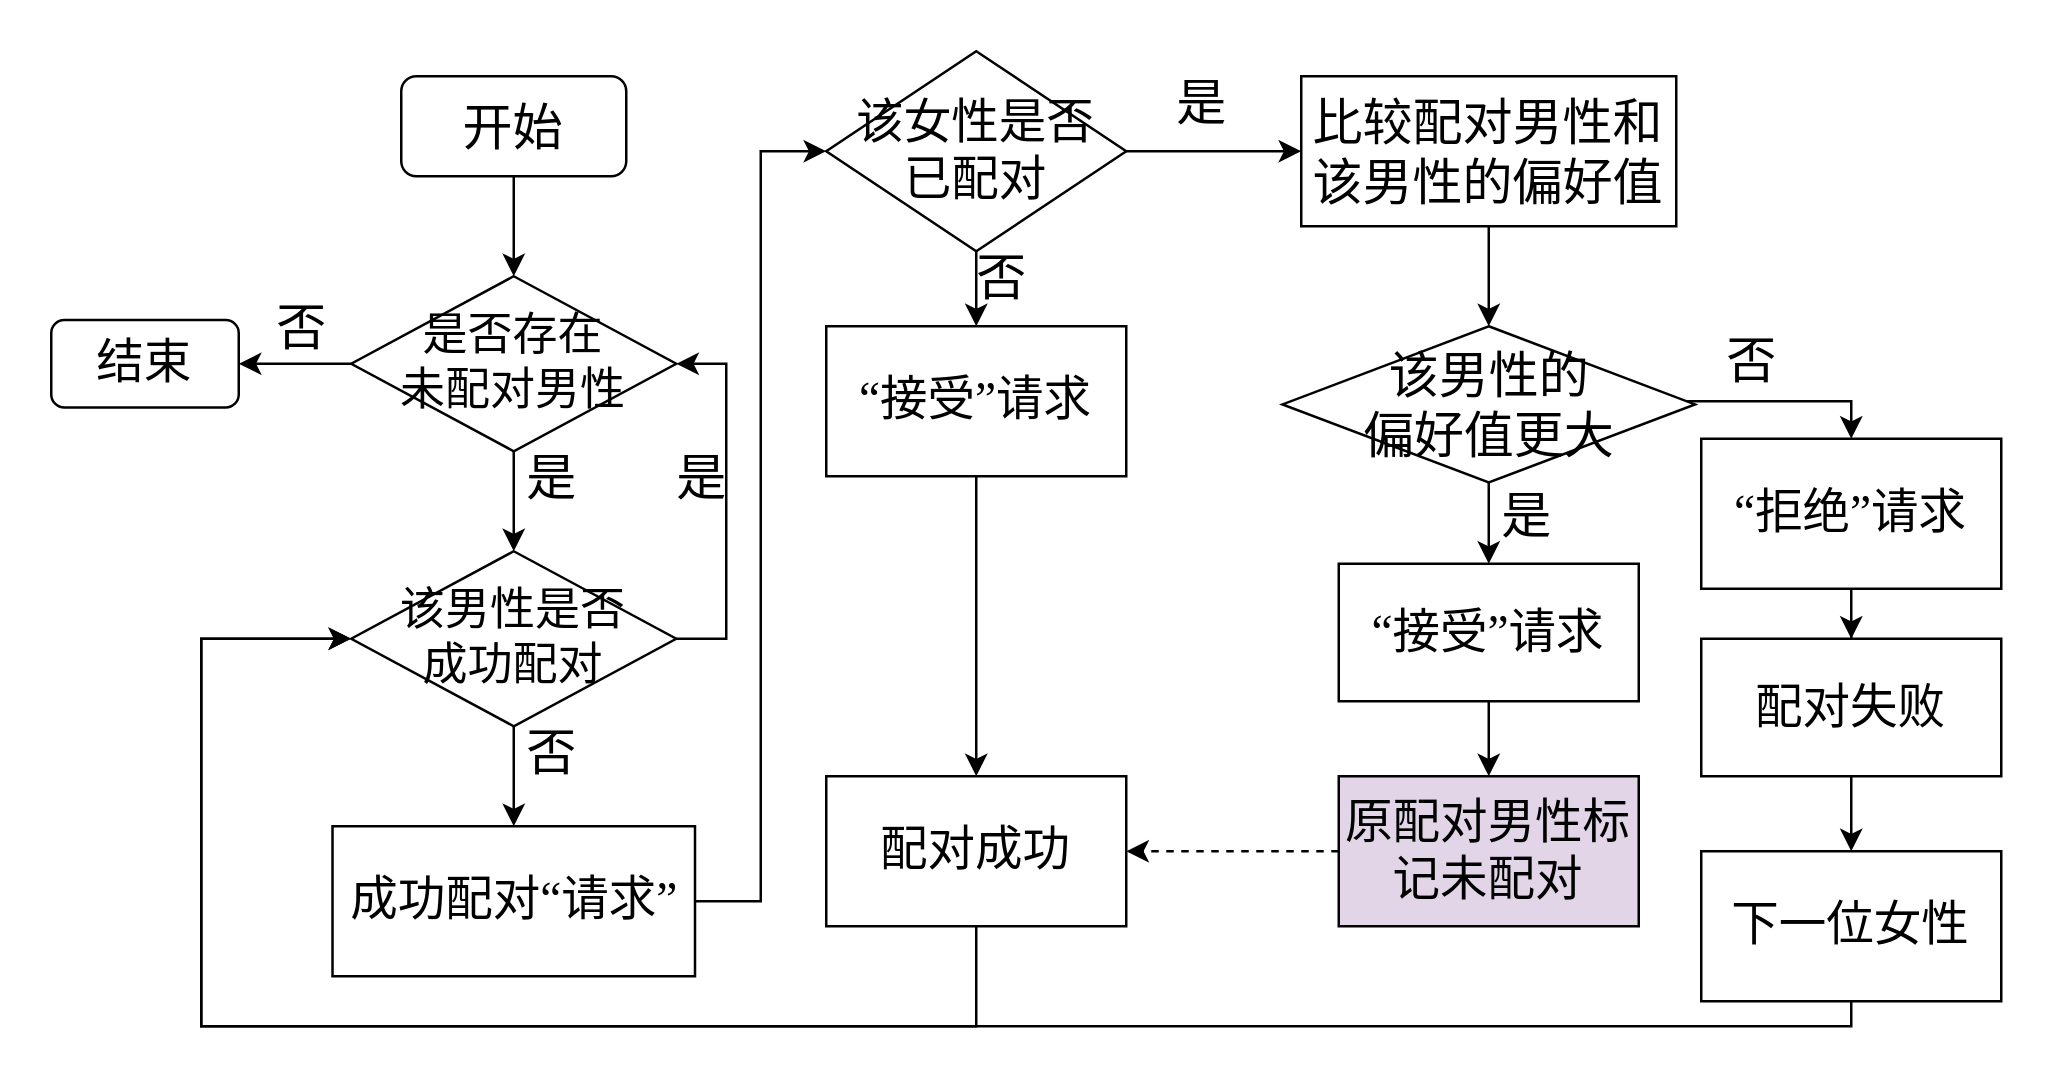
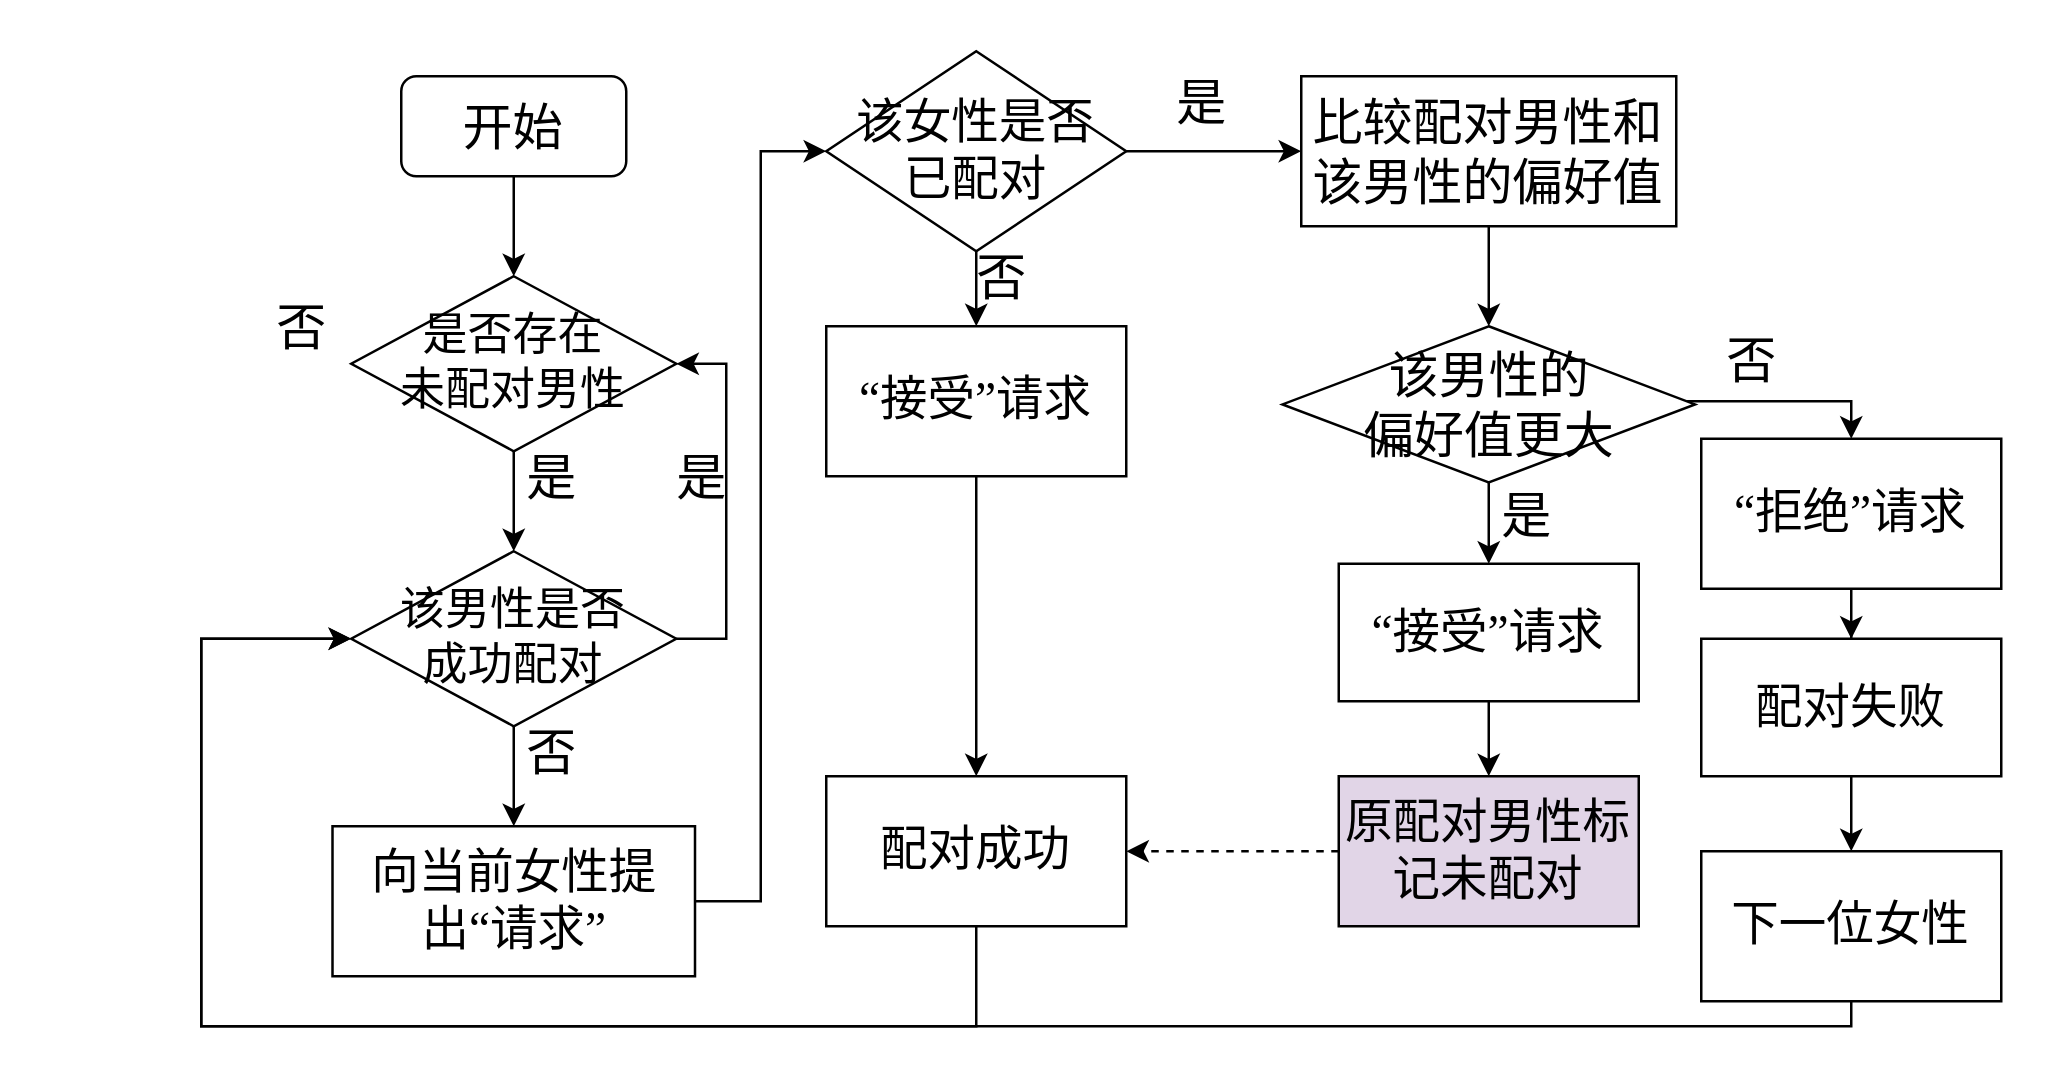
  <mxCell id="0" />
  <mxCell id="1" parent="0" />
  <mxCell id="2" style="edgeStyle=orthogonalEdgeStyle;rounded=0;orthogonalLoop=1;jettySize=auto;html=1;exitX=0.5;exitY=1;exitDx=0;exitDy=0;entryX=0.5;entryY=0;entryDx=0;entryDy=0;fontFamily=微软雅黑;fontSize=12;fontColor=default;" edge="1" parent="1" source="3" target="6"><mxGeometry relative="1" as="geometry" /></mxCell>
  <mxCell id="3" value="&lt;font style=&quot;font-size: 20px;&quot;&gt;开始&lt;/font&gt;" style="rounded=1;whiteSpace=wrap;html=1;fontFamily=微软雅黑;" vertex="1" parent="1"><mxGeometry x="160" y="30" width="90" height="40" as="geometry" /></mxCell>
  <mxCell id="4" value="" style="edgeStyle=orthogonalEdgeStyle;rounded=0;orthogonalLoop=1;jettySize=auto;html=1;fontFamily=微软雅黑;fontSize=12;fontColor=default;entryX=0.5;entryY=0;entryDx=0;entryDy=0;" edge="1" parent="1" source="6" target="10"><mxGeometry relative="1" as="geometry"><mxPoint x="205" y="220" as="targetPoint" /></mxGeometry></mxCell>
- <mxCell id="5" value="" style="edgeStyle=orthogonalEdgeStyle;rounded=0;orthogonalLoop=1;jettySize=auto;html=1;fontFamily=微软雅黑;fontSize=12;fontColor=default;autosize=1;resizable=0;" edge="1" parent="1" source="6" target="23"><mxGeometry relative="1" as="geometry" /></mxCell>
  <mxCell id="6" value="&lt;font style=&quot;font-size: 18px;&quot;&gt;是否存在&lt;/font&gt;&lt;div&gt;&lt;font style=&quot;font-size: 18px;&quot;&gt;未配对男性&lt;/font&gt;&lt;/div&gt;" style="rhombus;whiteSpace=wrap;html=1;rounded=0;strokeColor=default;align=center;verticalAlign=middle;fontFamily=微软雅黑;fontSize=12;fontColor=default;fillColor=default;" vertex="1" parent="1"><mxGeometry x="140" y="110" width="130" height="70" as="geometry" /></mxCell>
  <mxCell id="7" value="&lt;font style=&quot;font-size: 20px;&quot;&gt;是&lt;/font&gt;" style="text;html=1;align=center;verticalAlign=middle;resizable=0;points=[];autosize=1;strokeColor=none;fillColor=none;fontFamily=微软雅黑;fontSize=12;fontColor=default;" vertex="1" parent="1"><mxGeometry x="200" y="170" width="40" height="40" as="geometry" /></mxCell>
  <mxCell id="8" value="" style="edgeStyle=orthogonalEdgeStyle;rounded=0;orthogonalLoop=1;jettySize=auto;html=1;fontFamily=微软雅黑;fontSize=12;fontColor=default;" edge="1" parent="1" source="10" target="12"><mxGeometry relative="1" as="geometry" /></mxCell>
  <mxCell id="9" style="edgeStyle=orthogonalEdgeStyle;rounded=0;orthogonalLoop=1;jettySize=auto;html=1;entryX=1;entryY=0.5;entryDx=0;entryDy=0;fontFamily=微软雅黑;fontSize=12;fontColor=default;autosize=1;resizable=0;exitX=1;exitY=0.5;exitDx=0;exitDy=0;" edge="1" parent="1" source="10" target="6"><mxGeometry relative="1" as="geometry" /></mxCell>
  <mxCell id="10" value="&lt;span style=&quot;font-size: 18px;&quot;&gt;该男性是否&lt;/span&gt;&lt;div&gt;&lt;span style=&quot;font-size: 18px;&quot;&gt;成功配对&lt;/span&gt;&lt;/div&gt;" style="rhombus;whiteSpace=wrap;html=1;rounded=0;strokeColor=default;align=center;verticalAlign=middle;fontFamily=微软雅黑;fontSize=12;fontColor=default;fillColor=default;" vertex="1" parent="1"><mxGeometry x="140" y="220" width="130" height="70" as="geometry" /></mxCell>
  <mxCell id="11" value="" style="edgeStyle=orthogonalEdgeStyle;rounded=0;orthogonalLoop=1;jettySize=auto;html=1;fontFamily=微软雅黑;fontSize=12;fontColor=default;autosize=1;resizable=0;entryX=0;entryY=0.5;entryDx=0;entryDy=0;" edge="1" parent="1" source="12" target="16"><mxGeometry relative="1" as="geometry" /></mxCell>
- <mxCell id="12" value="&lt;font style=&quot;font-size: 19px;&quot; face=&quot;微软雅黑&quot;&gt;成功配对“请求”&lt;/font&gt;" style="whiteSpace=wrap;html=1;fontFamily=微软雅黑;rounded=0;" vertex="1" parent="1"><mxGeometry x="132.5" y="330" width="145" height="60" as="geometry" /></mxCell>
+ <mxCell id="12" value="&lt;font style=&quot;font-size: 19px;&quot; face=&quot;微软雅黑&quot;&gt;向当前女性提出“请求”&lt;/font&gt;" style="whiteSpace=wrap;html=1;fontFamily=微软雅黑;rounded=0;" vertex="1" parent="1"><mxGeometry x="132.5" y="330" width="145" height="60" as="geometry" /></mxCell>
  <mxCell id="13" value="&lt;font style=&quot;font-size: 20px;&quot;&gt;否&lt;/font&gt;" style="text;html=1;align=center;verticalAlign=middle;resizable=0;points=[];autosize=1;strokeColor=none;fillColor=none;fontFamily=微软雅黑;fontSize=12;fontColor=default;labelBackgroundColor=none;" vertex="1" parent="1"><mxGeometry x="200" y="280" width="40" height="40" as="geometry" /></mxCell>
  <mxCell id="14" value="" style="edgeStyle=orthogonalEdgeStyle;rounded=0;orthogonalLoop=1;jettySize=auto;html=1;fontFamily=微软雅黑;fontSize=12;fontColor=default;autosize=1;resizable=0;" edge="1" parent="1" source="16" target="18"><mxGeometry relative="1" as="geometry" /></mxCell>
  <mxCell id="15" value="" style="edgeStyle=orthogonalEdgeStyle;rounded=0;orthogonalLoop=1;jettySize=auto;html=1;fontFamily=微软雅黑;fontSize=12;fontColor=default;autosize=1;resizable=0;" edge="1" parent="1" source="16" target="20"><mxGeometry relative="1" as="geometry" /></mxCell>
  <mxCell id="16" value="该女性是否&lt;div&gt;已配对&lt;/div&gt;" style="rhombus;whiteSpace=wrap;html=1;fontFamily=微软雅黑;rounded=0;fontSize=19;" vertex="1" parent="1"><mxGeometry x="330" y="20" width="120" height="80" as="geometry" /></mxCell>
  <mxCell id="17" value="" style="edgeStyle=orthogonalEdgeStyle;rounded=0;orthogonalLoop=1;jettySize=auto;html=1;fontFamily=微软雅黑;fontSize=12;fontColor=default;autosize=1;resizable=0;" edge="1" parent="1" source="18" target="35"><mxGeometry relative="1" as="geometry" /></mxCell>
  <mxCell id="18" value="“接受”请求" style="whiteSpace=wrap;html=1;fontSize=19;fontFamily=微软雅黑;rounded=0;" vertex="1" parent="1"><mxGeometry x="330" y="130" width="120" height="60" as="geometry" /></mxCell>
  <mxCell id="19" value="" style="edgeStyle=orthogonalEdgeStyle;rounded=0;orthogonalLoop=1;jettySize=auto;html=1;fontFamily=微软雅黑;fontSize=12;fontColor=default;autosize=1;resizable=0;" edge="1" parent="1" source="20" target="28"><mxGeometry relative="1" as="geometry" /></mxCell>
  <mxCell id="20" value="&lt;span&gt;&lt;font face=&quot;微软雅黑&quot;&gt;比较配对男性和该男性的偏好值&lt;/font&gt;&lt;/span&gt;" style="whiteSpace=wrap;html=1;fontSize=20;fontFamily=微软雅黑;rounded=0;" vertex="1" parent="1"><mxGeometry x="520" y="30" width="150" height="60" as="geometry" /></mxCell>
  <mxCell id="21" value="&lt;font style=&quot;font-size: 20px;&quot;&gt;是&lt;/font&gt;" style="text;html=1;align=center;verticalAlign=middle;resizable=0;points=[];autosize=1;strokeColor=none;fillColor=none;fontFamily=微软雅黑;fontSize=12;fontColor=default;" vertex="1" parent="1"><mxGeometry x="460" y="20" width="40" height="40" as="geometry" /></mxCell>
  <mxCell id="22" value="&lt;font style=&quot;font-size: 20px;&quot;&gt;否&lt;/font&gt;" style="text;html=1;align=center;verticalAlign=middle;resizable=0;points=[];autosize=1;strokeColor=none;fillColor=none;fontFamily=微软雅黑;fontSize=12;fontColor=default;" vertex="1" parent="1"><mxGeometry x="380" y="90" width="40" height="40" as="geometry" /></mxCell>
- <mxCell id="23" value="&lt;font style=&quot;font-size: 19px;&quot;&gt;结束&lt;/font&gt;" style="whiteSpace=wrap;html=1;fontFamily=微软雅黑;rounded=1;" vertex="1" parent="1"><mxGeometry x="20" y="127.5" width="75" height="35" as="geometry" /></mxCell>
  <mxCell id="24" value="&lt;font style=&quot;font-size: 20px;&quot;&gt;否&lt;/font&gt;" style="text;html=1;align=center;verticalAlign=middle;resizable=0;points=[];autosize=1;strokeColor=none;fillColor=none;fontFamily=微软雅黑;fontSize=12;fontColor=default;labelBackgroundColor=none;" vertex="1" parent="1"><mxGeometry x="100" y="110" width="40" height="40" as="geometry" /></mxCell>
  <mxCell id="25" value="&lt;font style=&quot;font-size: 20px;&quot;&gt;是&lt;/font&gt;" style="text;html=1;align=center;verticalAlign=middle;resizable=0;points=[];autosize=1;strokeColor=none;fillColor=none;fontFamily=微软雅黑;fontSize=12;fontColor=default;" vertex="1" parent="1"><mxGeometry x="260" y="170" width="40" height="40" as="geometry" /></mxCell>
  <mxCell id="26" value="" style="edgeStyle=orthogonalEdgeStyle;rounded=0;orthogonalLoop=1;jettySize=auto;html=1;fontFamily=微软雅黑;fontSize=12;fontColor=default;autosize=1;resizable=0;" edge="1" parent="1" source="28" target="31"><mxGeometry relative="1" as="geometry" /></mxCell>
  <mxCell id="27" value="" style="edgeStyle=orthogonalEdgeStyle;rounded=0;orthogonalLoop=1;jettySize=auto;html=1;fontFamily=微软雅黑;fontSize=12;fontColor=default;autosize=1;resizable=0;entryX=0.5;entryY=0;entryDx=0;entryDy=0;" edge="1" parent="1" source="28" target="37"><mxGeometry relative="1" as="geometry"><Array as="points"><mxPoint x="740" y="160" /></Array></mxGeometry></mxCell>
  <mxCell id="28" value="&lt;font&gt;该男性&lt;/font&gt;&lt;font style=&quot;background-color: transparent; color: light-dark(rgb(0, 0, 0), rgb(255, 255, 255));&quot;&gt;的&lt;/font&gt;&lt;div&gt;&lt;font style=&quot;background-color: transparent; color: light-dark(rgb(0, 0, 0), rgb(255, 255, 255));&quot;&gt;偏好值&lt;/font&gt;&lt;span style=&quot;background-color: transparent; color: light-dark(rgb(0, 0, 0), rgb(255, 255, 255));&quot;&gt;更大&lt;/span&gt;&lt;/div&gt;" style="rhombus;whiteSpace=wrap;html=1;fontSize=20;fontFamily=微软雅黑;rounded=0;" vertex="1" parent="1"><mxGeometry x="512.5" y="130" width="165" height="62.5" as="geometry" /></mxCell>
  <mxCell id="29" value="&lt;font style=&quot;font-size: 20px;&quot;&gt;是&lt;/font&gt;" style="text;html=1;align=center;verticalAlign=middle;resizable=0;points=[];autosize=1;strokeColor=none;fillColor=none;fontFamily=微软雅黑;fontSize=12;fontColor=default;" vertex="1" parent="1"><mxGeometry x="590" y="185" width="40" height="40" as="geometry" /></mxCell>
  <mxCell id="30" value="" style="edgeStyle=orthogonalEdgeStyle;rounded=0;orthogonalLoop=1;jettySize=auto;html=1;fontFamily=微软雅黑;fontSize=12;fontColor=default;autosize=1;resizable=0;" edge="1" parent="1" source="31" target="33"><mxGeometry relative="1" as="geometry" /></mxCell>
  <mxCell id="31" value="“接受”请求" style="whiteSpace=wrap;html=1;fontSize=19;fontFamily=微软雅黑;rounded=0;" vertex="1" parent="1"><mxGeometry x="535" y="225" width="120" height="55" as="geometry" /></mxCell>
  <mxCell id="32" style="edgeStyle=orthogonalEdgeStyle;rounded=0;orthogonalLoop=1;jettySize=auto;html=1;fontFamily=微软雅黑;fontSize=12;fontColor=default;autosize=1;resizable=0;dashed=1;" edge="1" parent="1" source="33" target="35"><mxGeometry relative="1" as="geometry" /></mxCell>
  <mxCell id="33" value="原配对男性标记未配对" style="whiteSpace=wrap;html=1;fontSize=19;fontFamily=微软雅黑;rounded=0;fillColor=#e1d5e7;" vertex="1" parent="1"><mxGeometry x="535" y="310" width="120" height="60" as="geometry" /></mxCell>
  <mxCell id="34" style="edgeStyle=orthogonalEdgeStyle;rounded=0;orthogonalLoop=1;jettySize=auto;html=1;exitX=0.5;exitY=1;exitDx=0;exitDy=0;entryX=0;entryY=0.5;entryDx=0;entryDy=0;fontFamily=微软雅黑;fontSize=12;fontColor=default;autosize=1;resizable=0;" edge="1" parent="1" source="35" target="10"><mxGeometry relative="1" as="geometry"><Array as="points"><mxPoint x="390" y="410" /><mxPoint x="80" y="410" /><mxPoint x="80" y="255" /></Array></mxGeometry></mxCell>
  <mxCell id="35" value="配对成功" style="whiteSpace=wrap;html=1;fontSize=19;fontFamily=微软雅黑;rounded=0;" vertex="1" parent="1"><mxGeometry x="330" y="310" width="120" height="60" as="geometry" /></mxCell>
  <mxCell id="36" value="" style="edgeStyle=orthogonalEdgeStyle;rounded=0;orthogonalLoop=1;jettySize=auto;html=1;fontFamily=微软雅黑;fontSize=12;fontColor=default;autosize=1;resizable=0;" edge="1" parent="1" source="37" target="39"><mxGeometry relative="1" as="geometry" /></mxCell>
  <mxCell id="37" value="“拒绝”请求" style="whiteSpace=wrap;html=1;fontSize=19;fontFamily=微软雅黑;rounded=0;" vertex="1" parent="1"><mxGeometry x="680" y="175" width="120" height="60" as="geometry" /></mxCell>
  <mxCell id="38" value="" style="edgeStyle=orthogonalEdgeStyle;rounded=0;orthogonalLoop=1;jettySize=auto;html=1;fontFamily=微软雅黑;fontSize=12;fontColor=default;autosize=1;resizable=0;" edge="1" parent="1" source="39" target="42"><mxGeometry relative="1" as="geometry" /></mxCell>
  <mxCell id="39" value="配对失败" style="whiteSpace=wrap;html=1;fontSize=19;fontFamily=微软雅黑;rounded=0;" vertex="1" parent="1"><mxGeometry x="680" y="255" width="120" height="55" as="geometry" /></mxCell>
  <mxCell id="40" value="&lt;font style=&quot;font-size: 20px;&quot;&gt;否&lt;/font&gt;" style="text;html=1;align=center;verticalAlign=middle;resizable=0;points=[];autosize=1;strokeColor=none;fillColor=none;fontFamily=微软雅黑;fontSize=12;fontColor=default;" vertex="1" parent="1"><mxGeometry x="680" y="122.5" width="40" height="40" as="geometry" /></mxCell>
  <mxCell id="41" style="edgeStyle=orthogonalEdgeStyle;rounded=0;orthogonalLoop=1;jettySize=auto;html=1;entryX=0;entryY=0.5;entryDx=0;entryDy=0;fontFamily=微软雅黑;fontSize=12;fontColor=default;autosize=1;resizable=0;" edge="1" parent="1" source="42" target="10"><mxGeometry relative="1" as="geometry"><Array as="points"><mxPoint x="740" y="410" /><mxPoint x="80" y="410" /><mxPoint x="80" y="255" /></Array></mxGeometry></mxCell>
  <mxCell id="42" value="下一位女性" style="whiteSpace=wrap;html=1;fontSize=19;fontFamily=微软雅黑;rounded=0;" vertex="1" parent="1"><mxGeometry x="680" y="340" width="120" height="60" as="geometry" /></mxCell>
